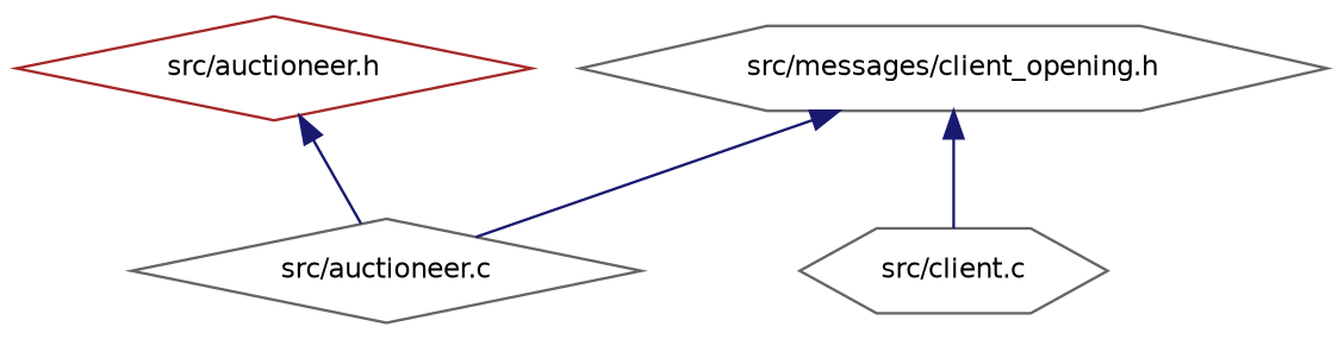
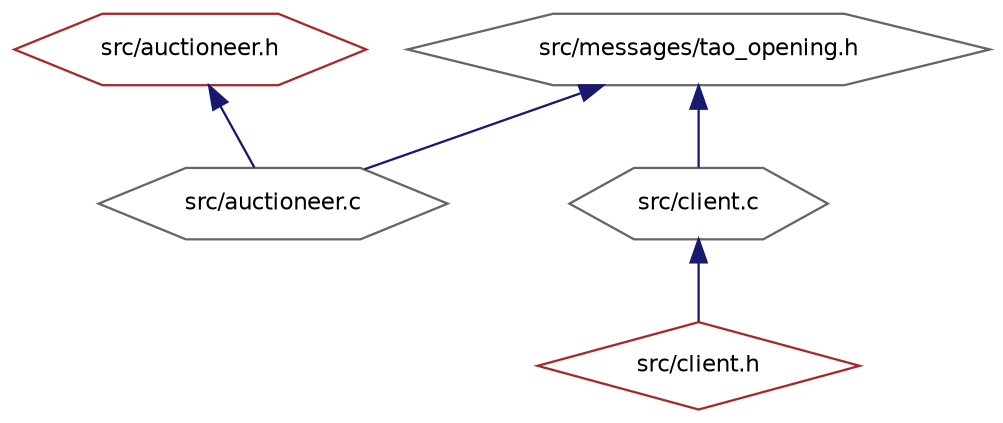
  digraph {
    node [color=gray40 fillcolor=white fontname=Helvetica fontsize=10 shape=hexagon style=filled]
    edge [color=midnightblue dir=back fontname=Helvetica fontsize=10 labelfontname=Helvetica labelfontsize=10 style=solid]
-   n1 [height=0.2 label="src/messages/client_opening.h" width=0.4]
-   n2 [height=0.2 label="src/auctioneer.c" shape=diamond width=0.4]
+   n1 [height=0.2 label="src/messages/tao_opening.h" width=0.4]
+   n2 [height=0.2 label="src/auctioneer.c" width=0.4]
    n3 [height=0.2 label="src/client.c" width=0.4]
-   n5 [color=brown height=0.2 label="src/auctioneer.h" shape=diamond width=0.4]
+   n4 [color=brown height=0.2 label="src/client.h" shape=diamond width=0.4]
+   n5 [color=brown height=0.2 label="src/auctioneer.h" width=0.4]
    n1 -> n2
    n1 -> n3
+   n3 -> n4
    n5 -> n2
  }
